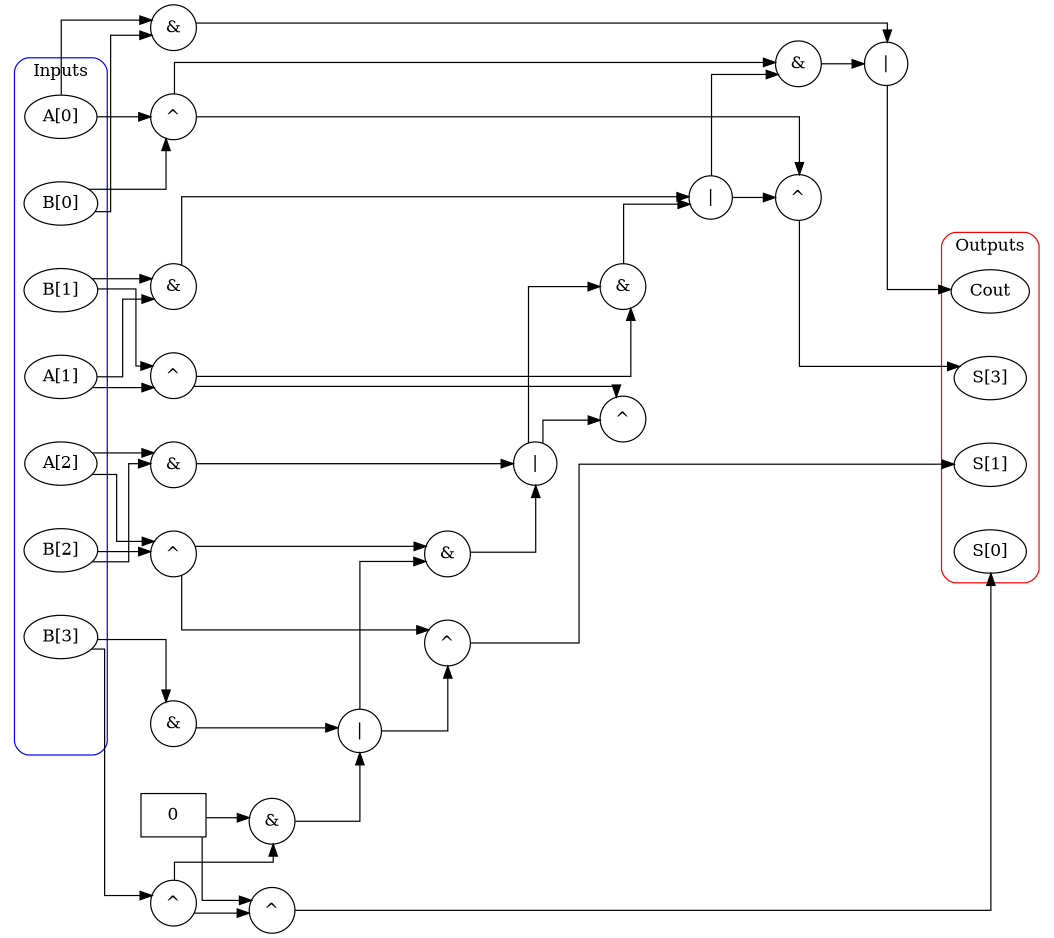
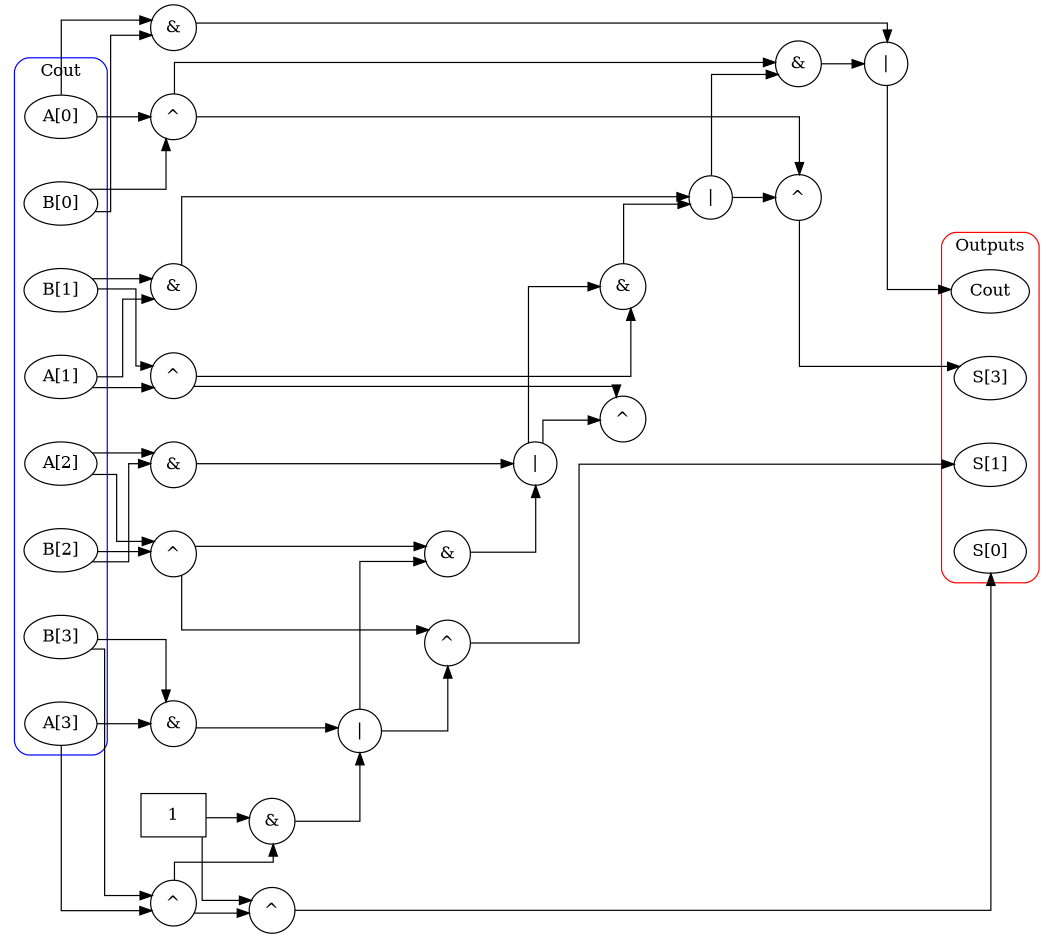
  digraph {
    nodesep=0.5
    rankdir=LR
    ranksep=0.5
    splines=ortho
    node [shape=circle]
    n1 [label="A[0]" shape=""]
    n2 [label="A[1]" shape=""]
    n3 [label="A[2]" shape=""]
+   n4 [label="A[3]" shape=""]
    n5 [label="B[0]" shape=""]
    n6 [label="B[1]" shape=""]
    n7 [label="B[2]" shape=""]
    n8 [label="B[3]" shape=""]
    n9 [label=Cout shape=""]
    n10 [label="S[3]" shape=""]
    n11 [label="S[1]" shape=""]
    n12 [label="S[0]" shape=""]
    n13 [label="^"]
    n14 [label="&"]
    n15 [label="^"]
    n16 [label="&"]
    n17 [label="^"]
    n18 [label="&"]
    n19 [label="^"]
    n20 [label="&"]
    n21 [label="^"]
    n22 [label="&"]
    n23 [label="|"]
    n24 [label="^"]
    n25 [label="&"]
    n26 [label="|"]
    n27 [label="^"]
    n28 [label="&"]
    n29 [label="|"]
    n30 [label="^"]
    n31 [label="&"]
    n32 [label="|"]
-   n33 [label=0 shape=box]
+   n33 [label=1 shape=box]
    subgraph cluster_1 {
      color=blue
-     label=Inputs
+     label=Cout
      style=rounded
      n1
      n2
      n3
+     n4
      n5
      n6
      n7
      n8
    }
    subgraph cluster_2 {
      color=red
      label=Outputs
      style=rounded
      n9
      n10
      n11
      n12
    }
    n1 -> n13
    n1 -> n14
    n2 -> n15
    n2 -> n16
    n3 -> n17
    n3 -> n18
+   n4 -> n19
+   n4 -> n20
    n5 -> n13
    n5 -> n14
    n6 -> n15
    n6 -> n16
    n7 -> n17
    n7 -> n18
    n8 -> n19
    n8 -> n20
    n13 -> n21
    n13 -> n22
    n14 -> n23
    n15 -> n24
    n15 -> n25
    n16 -> n26
    n17 -> n27
    n17 -> n28
    n18 -> n29
    n19 -> n30
    n19 -> n31
    n20 -> n32
    n21 -> n10
    n22 -> n23
    n23 -> n9
    n25 -> n26
    n26 -> n21
    n26 -> n22
    n27 -> n11
    n28 -> n29
    n29 -> n24
    n29 -> n25
    n30 -> n12
    n31 -> n32
    n32 -> n27
    n32 -> n28
    n33 -> n30
    n33 -> n31
  }
